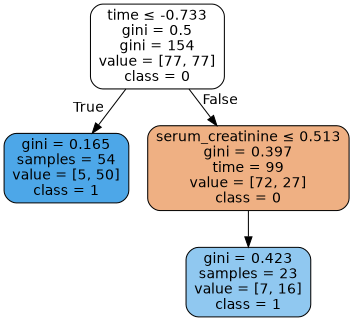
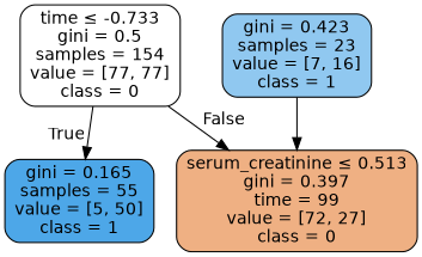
  digraph {
    node [color=black fontname=helvetica shape=box style="filled, rounded"]
    edge [fontname=helvetica labeldistance=2.5]
-   n1 [fillcolor="#ffffff" label=<time &le; -0.733<br/>gini = 0.5<br/>gini = 154<br/>value = [77, 77]<br/>class = 0>]
-   n2 [fillcolor="#4da7e8" label=<gini = 0.165<br/>samples = 54<br/>value = [5, 50]<br/>class = 1>]
+   n1 [fillcolor="#ffffff" label=<time &le; -0.733<br/>gini = 0.5<br/>samples = 154<br/>value = [77, 77]<br/>class = 0>]
+   n2 [fillcolor="#4da7e8" label=<gini = 0.165<br/>samples = 55<br/>value = [5, 50]<br/>class = 1>]
    n3 [fillcolor="#efb083" label=<serum_creatinine &le; 0.513<br/>gini = 0.397<br/>time = 99<br/>value = [72, 27]<br/>class = 0>]
    n4 [fillcolor="#90c8f0" label=<gini = 0.423<br/>samples = 23<br/>value = [7, 16]<br/>class = 1>]
    n1 -> n2 [headlabel=True labelangle=45]
    n1 -> n3 [headlabel=False labelangle=-45]
-   n3 -> n4 [labeldistance=""]
+   n4 -> n3 [labeldistance=""]
  }
